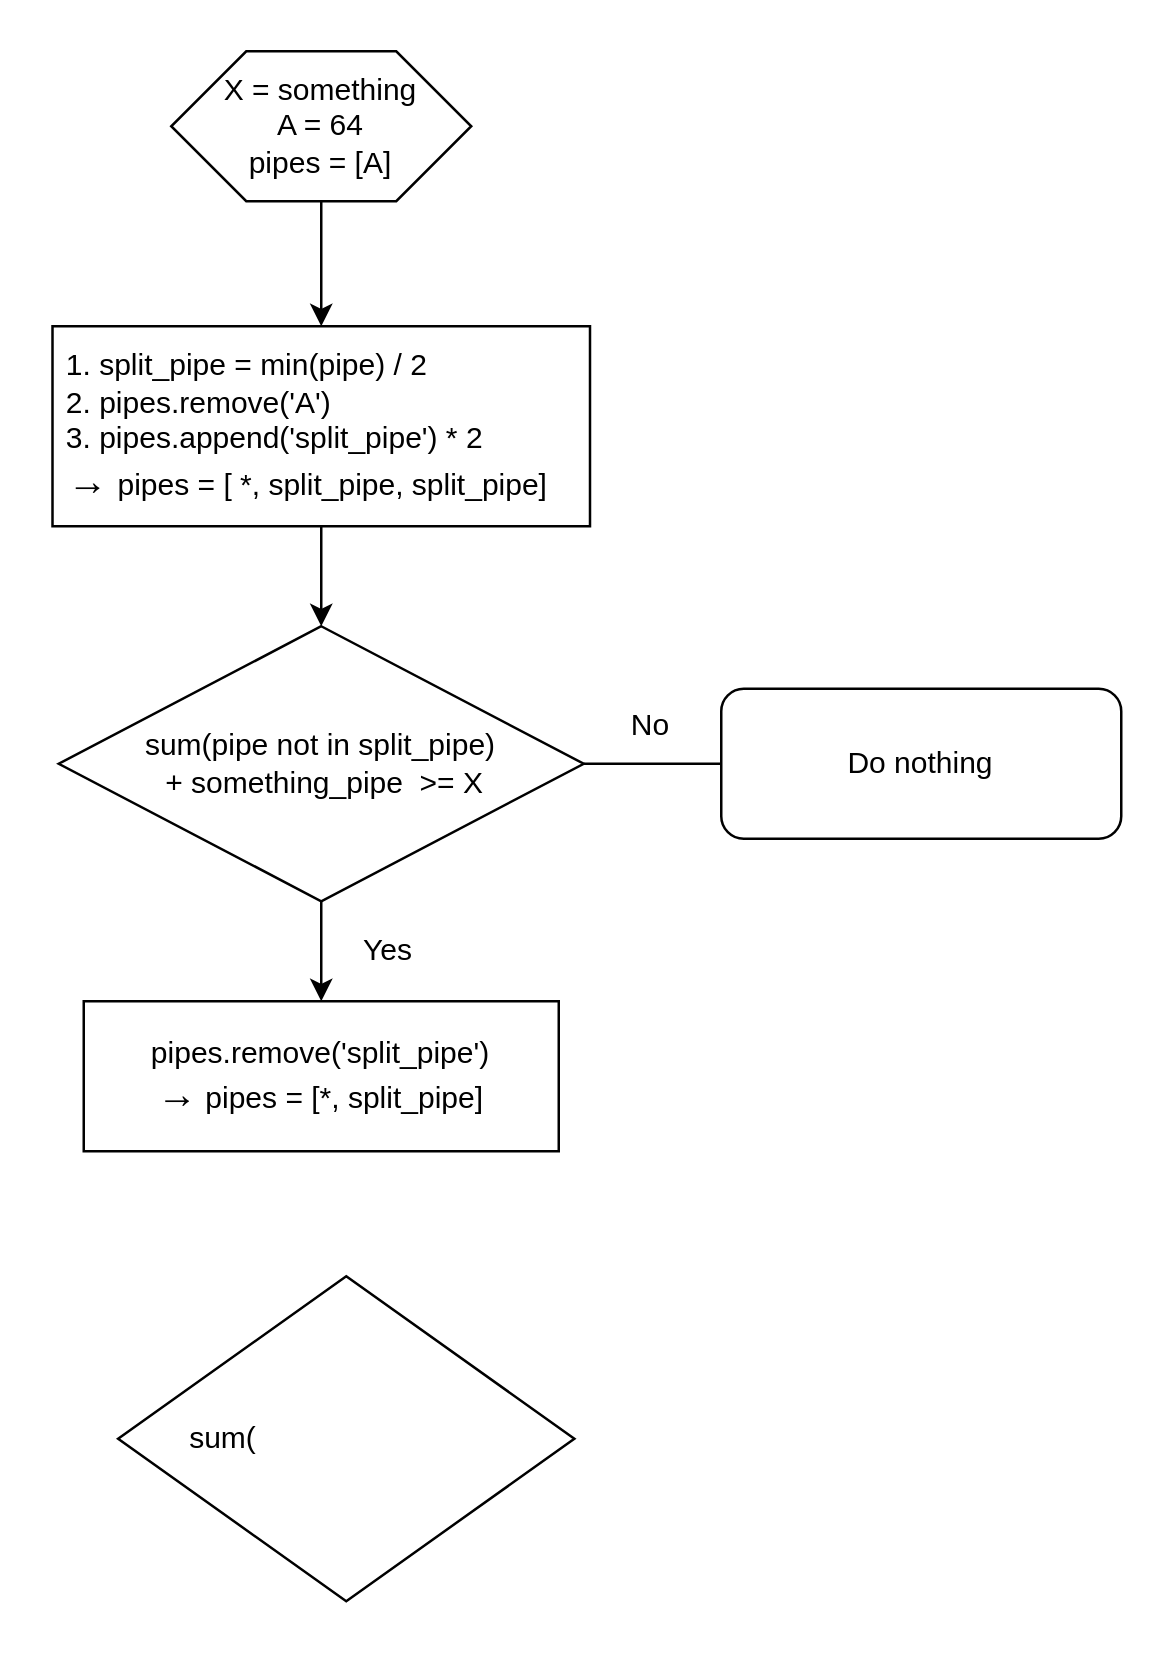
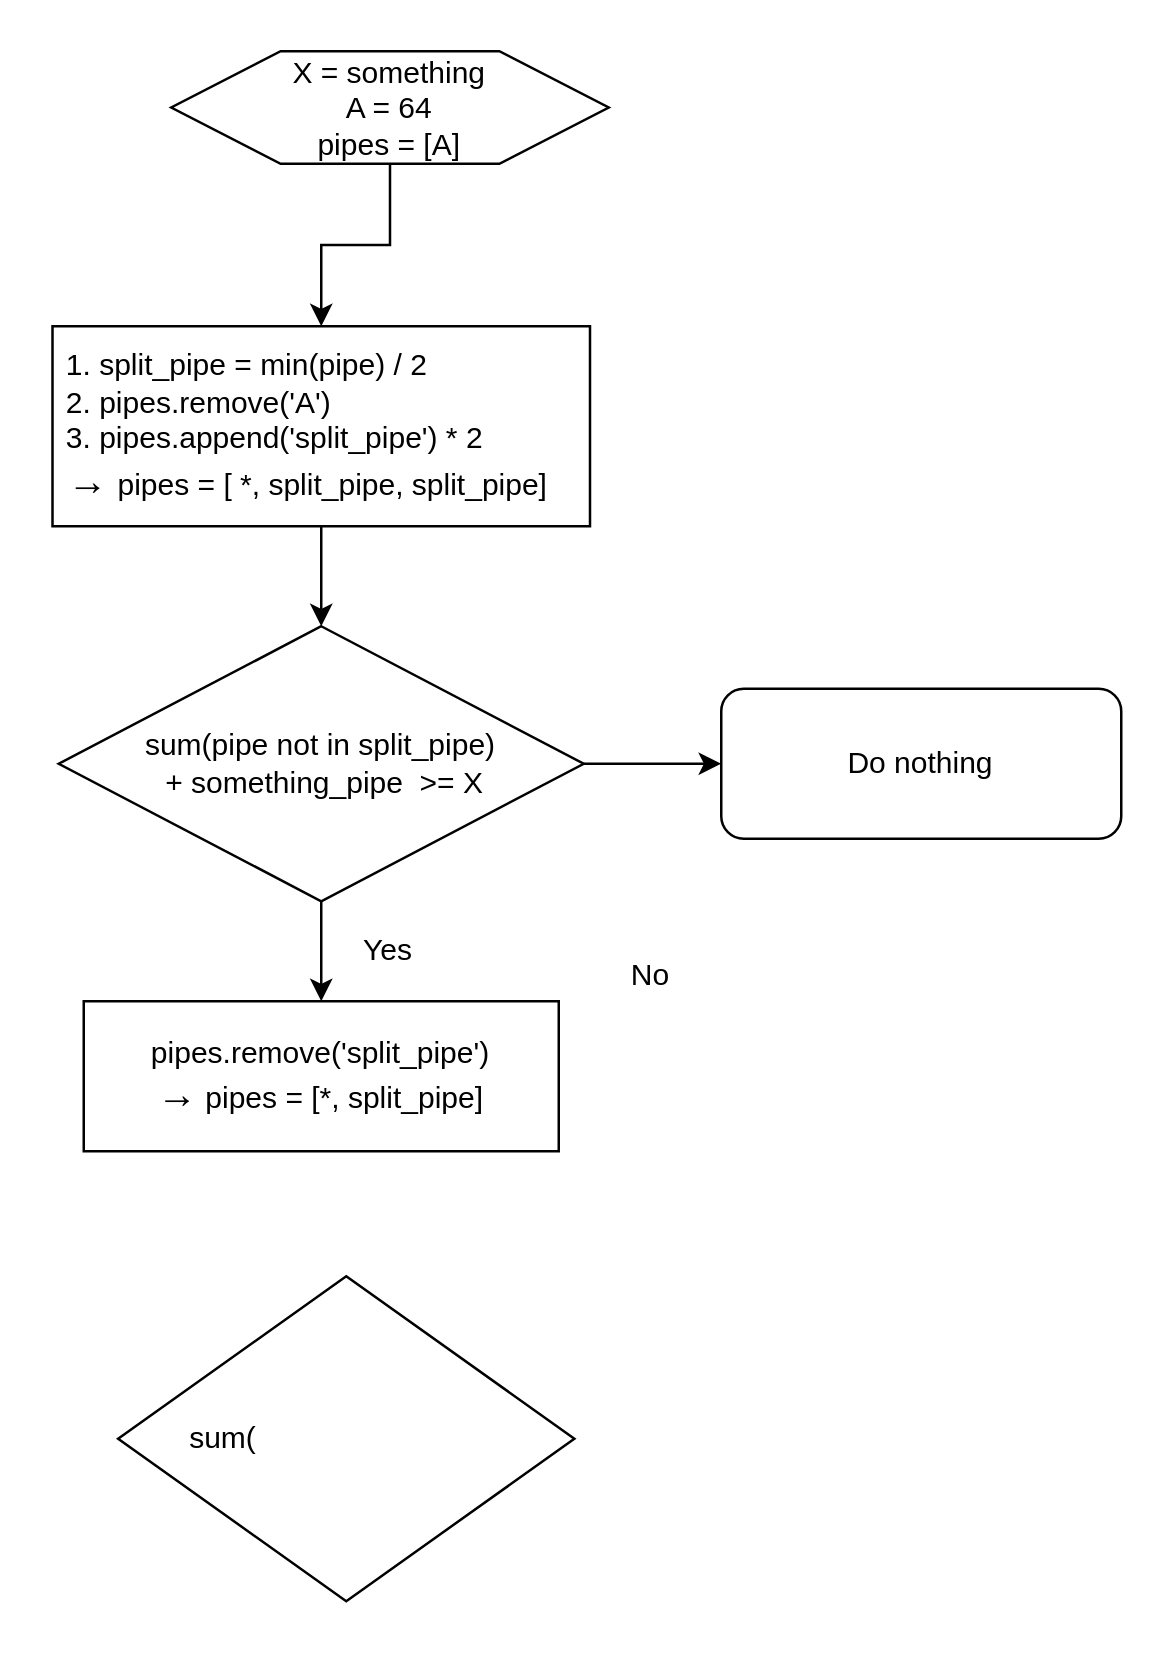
  <mxCell id="0" />
  <mxCell id="1" parent="0" />
  <mxCell id="2" value="" style="edgeStyle=orthogonalEdgeStyle;rounded=0;orthogonalLoop=1;jettySize=auto;html=1;" edge="1" parent="1" source="3" target="8"><mxGeometry relative="1" as="geometry" /></mxCell>
- <mxCell id="3" value="X = something&lt;br&gt;A = 64&lt;br&gt;pipes = [A]" style="shape=hexagon;perimeter=hexagonPerimeter2;whiteSpace=wrap;html=1;" vertex="1" parent="1"><mxGeometry x="68" y="20" width="120" height="60" as="geometry" /></mxCell>
- <mxCell id="4" value="" style="edgeStyle=orthogonalEdgeStyle;rounded=0;orthogonalLoop=1;jettySize=auto;html=1;fontStyle=1;endArrow=none;" edge="1" parent="1" source="6" target="9"><mxGeometry relative="1" as="geometry" /></mxCell>
+ <mxCell id="3" value="X = something&lt;br&gt;A = 64&lt;br&gt;pipes = [A]" style="shape=hexagon;perimeter=hexagonPerimeter2;whiteSpace=wrap;html=1;" vertex="1" parent="1"><mxGeometry x="68" y="20" width="175" height="45" as="geometry" /></mxCell>
+ <mxCell id="4" value="" style="edgeStyle=orthogonalEdgeStyle;rounded=0;orthogonalLoop=1;jettySize=auto;html=1;fontStyle=1" edge="1" parent="1" source="6" target="9"><mxGeometry relative="1" as="geometry" /></mxCell>
  <mxCell id="5" value="" style="edgeStyle=orthogonalEdgeStyle;rounded=0;orthogonalLoop=1;jettySize=auto;html=1;" edge="1" parent="1" source="6" target="11"><mxGeometry relative="1" as="geometry" /></mxCell>
  <mxCell id="6" value="sum(pipe not in split_pipe)&lt;br&gt;&amp;nbsp;+ something_pipe&amp;nbsp; &amp;gt;= X" style="rhombus;whiteSpace=wrap;html=1;" vertex="1" parent="1"><mxGeometry x="23" y="250" width="210" height="110" as="geometry" /></mxCell>
  <mxCell id="7" value="" style="edgeStyle=orthogonalEdgeStyle;rounded=0;orthogonalLoop=1;jettySize=auto;html=1;" edge="1" parent="1" source="8" target="6"><mxGeometry relative="1" as="geometry" /></mxCell>
  <mxCell id="8" value="&amp;nbsp;1. split_pipe = min(pipe) / 2&lt;br&gt;&amp;nbsp;2. pipes.remove('A')&lt;br&gt;&amp;nbsp;3. pipes.append('split_pipe') * 2&lt;br&gt;&lt;span style=&quot;font-family: &amp;#34;malgun gothic&amp;#34; ; font-size: 16px ; background-color: rgb(255 , 255 , 255)&quot;&gt;&amp;nbsp;→&amp;nbsp;&lt;/span&gt;pipes = [ *, split_pipe, split_pipe]" style="rounded=0;whiteSpace=wrap;html=1;align=left;" vertex="1" parent="1"><mxGeometry x="20.5" y="130" width="215" height="80" as="geometry" /></mxCell>
  <mxCell id="9" value="Do nothing" style="whiteSpace=wrap;html=1;rounded=1;" vertex="1" parent="1"><mxGeometry x="288" y="275" width="160" height="60" as="geometry" /></mxCell>
- <mxCell id="10" value="No" style="text;html=1;strokeColor=none;fillColor=none;align=center;verticalAlign=middle;whiteSpace=wrap;rounded=0;" vertex="1" parent="1"><mxGeometry x="240" y="280" width="40" height="20" as="geometry" /></mxCell>
+ <mxCell id="10" value="No" style="text;html=1;strokeColor=none;fillColor=none;align=center;verticalAlign=middle;whiteSpace=wrap;rounded=0;" vertex="1" parent="1"><mxGeometry x="240" y="380" width="40" height="20" as="geometry" /></mxCell>
  <mxCell id="11" value="pipes.remove('split_pipe')&lt;br&gt;&lt;span style=&quot;font-family: &amp;#34;malgun gothic&amp;#34; ; font-size: 16px ; background-color: rgb(255 , 255 , 255)&quot;&gt;→&lt;/span&gt;&amp;nbsp;pipes = [*, split_pipe]" style="rounded=0;whiteSpace=wrap;html=1;" vertex="1" parent="1"><mxGeometry x="33" y="400" width="190" height="60" as="geometry" /></mxCell>
  <mxCell id="12" value="Yes" style="text;html=1;strokeColor=none;fillColor=none;align=center;verticalAlign=middle;whiteSpace=wrap;rounded=0;" vertex="1" parent="1"><mxGeometry x="135" y="370" width="40" height="20" as="geometry" /></mxCell>
  <mxCell id="13" value="&amp;nbsp; &amp;nbsp; &amp;nbsp; &amp;nbsp; sum(" style="rhombus;whiteSpace=wrap;html=1;align=left;" vertex="1" parent="1"><mxGeometry x="46.75" y="510" width="182.5" height="130" as="geometry" /></mxCell>
